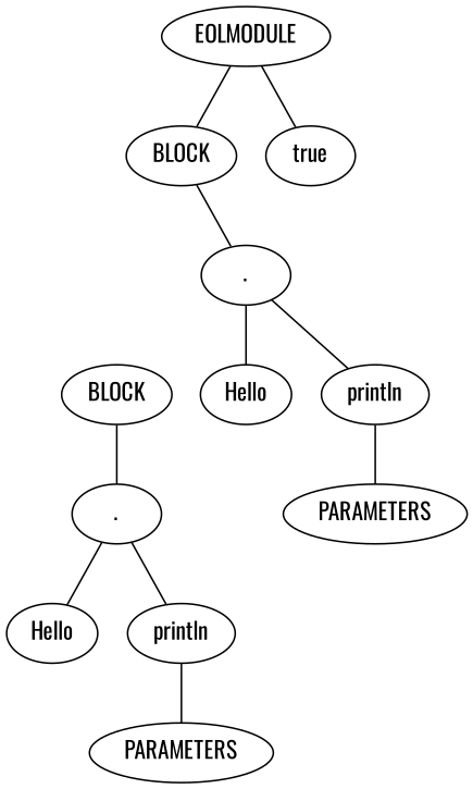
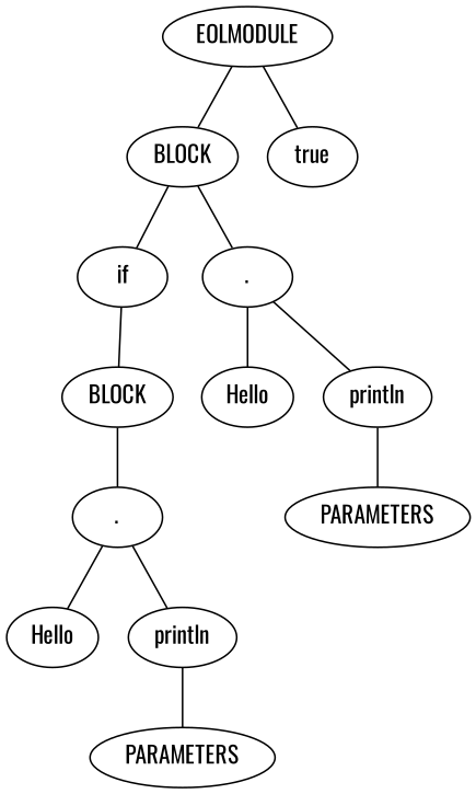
  graph {
    fontname=Oswald
    node [color=black fillcolor=white fontcolor=black fontname=Oswald style=filled]
    edge [fontname=Oswald]
    n1 [label=EOLMODULE]
    n2 [label=BLOCK]
    n3 [label=true]
+   n4 [label=if]
    n5 [label="."]
    n6 [label=BLOCK]
    n7 [label=Hello]
    n8 [label=println]
    n9 [label="."]
    n10 [label=Hello]
    n11 [label=println]
    n12 [label=PARAMETERS]
    n13 [label=PARAMETERS]
    n1 -- n2
    n1 -- n3
+   n2 -- n4
    n2 -- n5
+   n4 -- n6
    n5 -- n7
    n5 -- n8
    n6 -- n9
    n8 -- n13
    n9 -- n10
    n9 -- n11
    n11 -- n12
  }
